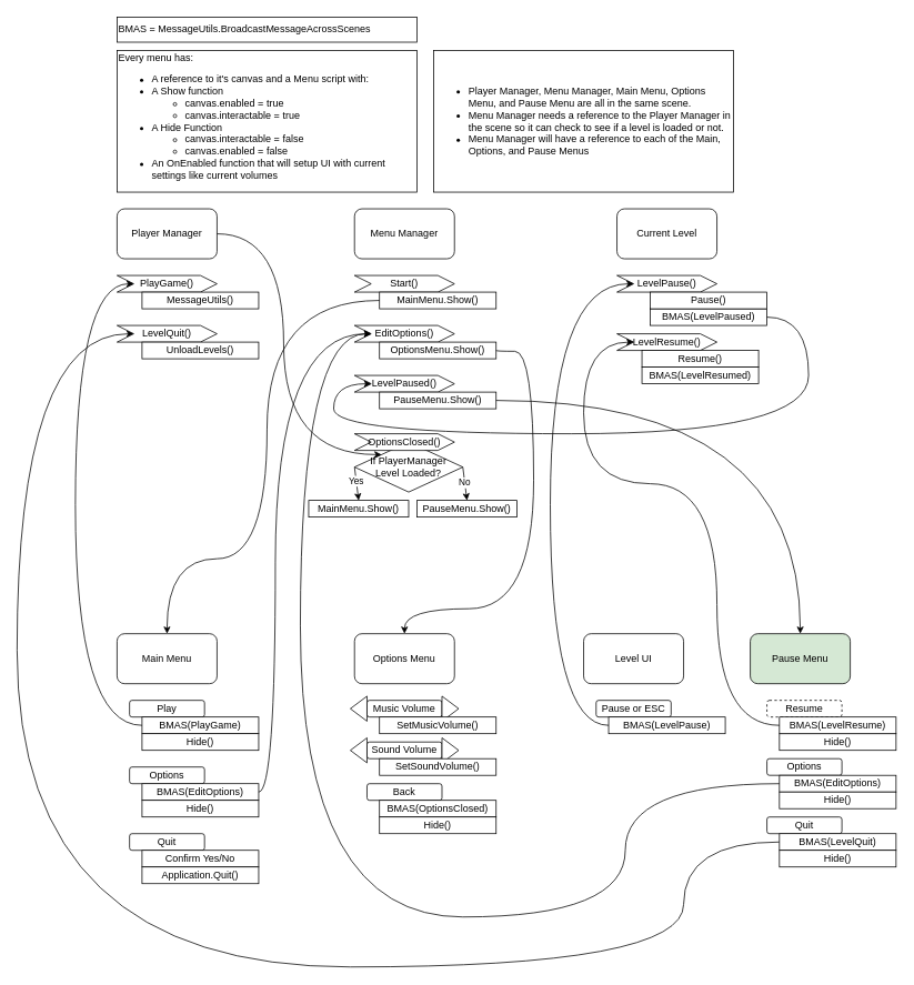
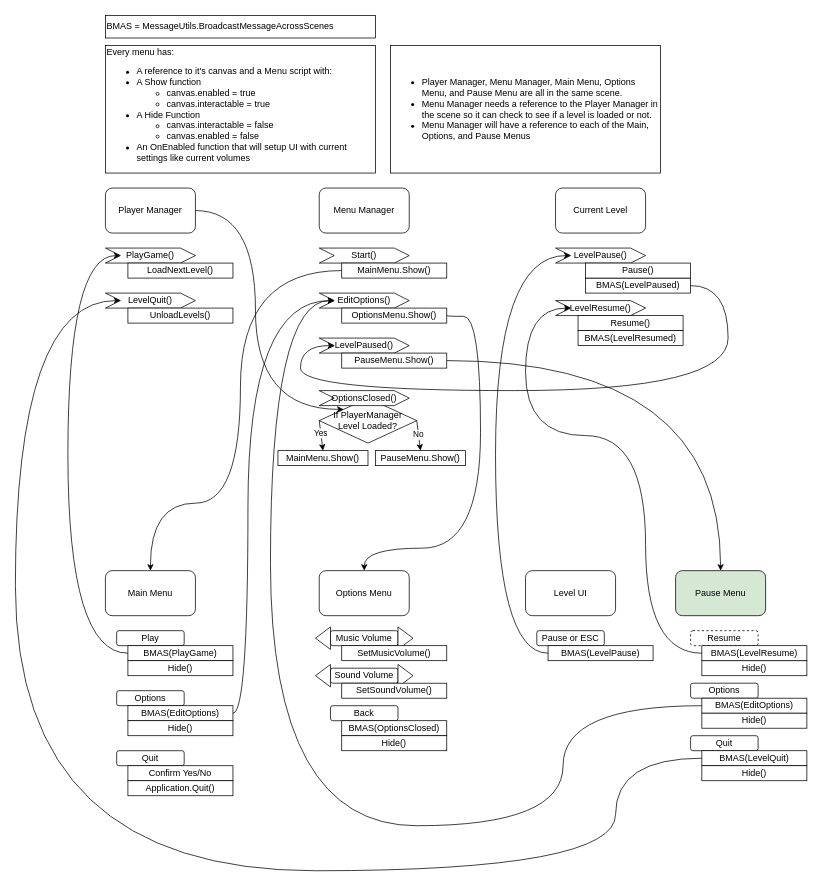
  <mxCell id="0" />
  <mxCell id="1" parent="0" />
  <mxCell id="2" value="Player Manager" style="rounded=1;whiteSpace=wrap;html=1;" vertex="1" parent="1"><mxGeometry y="250" width="120" height="60" as="geometry" x="140" /></mxCell>
  <mxCell id="3" value="Main Menu" style="rounded=1;whiteSpace=wrap;html=1;" vertex="1" parent="1"><mxGeometry y="760" width="120" height="60" as="geometry" x="140" /></mxCell>
  <mxCell id="4" value="Options Menu" style="rounded=1;whiteSpace=wrap;html=1;" vertex="1" parent="1"><mxGeometry x="425" y="760" width="120" height="60" as="geometry" /></mxCell>
  <mxCell id="5" value="Pause Menu" style="rounded=1;whiteSpace=wrap;html=1;fillColor=#d5e8d4;" vertex="1" parent="1"><mxGeometry x="900" y="760" width="120" height="60" as="geometry" /></mxCell>
  <mxCell id="6" value="Level UI" style="rounded=1;whiteSpace=wrap;html=1;" vertex="1" parent="1"><mxGeometry x="700" y="760" width="120" height="60" as="geometry" /></mxCell>
  <mxCell id="7" value="Play" style="rounded=1;whiteSpace=wrap;html=1;" vertex="1" parent="1"><mxGeometry x="155" y="840" width="90" height="20" as="geometry" /></mxCell>
  <mxCell id="8" value="Options" style="rounded=1;whiteSpace=wrap;html=1;" vertex="1" parent="1"><mxGeometry x="155" y="920" width="90" height="20" as="geometry" /></mxCell>
  <mxCell id="9" value="Quit" style="rounded=1;whiteSpace=wrap;html=1;" vertex="1" parent="1"><mxGeometry x="155" y="1000" width="90" height="20" as="geometry" /></mxCell>
  <mxCell id="10" value="Music Volume" style="rounded=1;whiteSpace=wrap;html=1;" vertex="1" parent="1"><mxGeometry x="440" y="840" width="90" height="20" as="geometry" /></mxCell>
  <mxCell id="11" value="Back" style="rounded=1;whiteSpace=wrap;html=1;" vertex="1" parent="1"><mxGeometry x="440" y="940" width="90" height="20" as="geometry" /></mxCell>
  <mxCell id="12" value="Pause or ESC" style="rounded=1;whiteSpace=wrap;html=1;" vertex="1" parent="1"><mxGeometry x="715" y="840" width="90" height="20" as="geometry" /></mxCell>
  <mxCell id="13" value="Resume" style="rounded=1;whiteSpace=wrap;html=1;dashed=1;" vertex="1" parent="1"><mxGeometry x="920" y="840" width="90" height="20" as="geometry" /></mxCell>
  <mxCell id="14" value="Options" style="rounded=1;whiteSpace=wrap;html=1;" vertex="1" parent="1"><mxGeometry x="920" y="910" width="90" height="20" as="geometry" /></mxCell>
  <mxCell id="15" value="Quit" style="rounded=1;whiteSpace=wrap;html=1;" vertex="1" parent="1"><mxGeometry x="920" y="980" width="90" height="20" as="geometry" /></mxCell>
  <mxCell id="16" value="BMAS(PlayGame)" style="rounded=0;whiteSpace=wrap;html=1;strokeColor=default;align=center;verticalAlign=middle;fontFamily=Helvetica;fontSize=12;fontColor=default;fillColor=default;" vertex="1" parent="1"><mxGeometry x="170" y="860" width="140" height="20" as="geometry" /></mxCell>
  <mxCell id="17" value="BMAS(LevelPause)" style="rounded=0;whiteSpace=wrap;html=1;" vertex="1" parent="1"><mxGeometry x="730" y="860" width="140" height="20" as="geometry" /></mxCell>
  <mxCell id="18" value="BMAS = MessageUtils.BroadcastMessageAcrossScenes" style="rounded=0;whiteSpace=wrap;html=1;align=left;" vertex="1" parent="1"><mxGeometry y="20" width="360" height="30" as="geometry" x="140" /></mxCell>
  <mxCell id="19" value="Every menu has:&lt;div&gt;&lt;ul&gt;&lt;li&gt;A reference to it's canvas and a Menu script with:&lt;/li&gt;&lt;li&gt;A Show function&lt;/li&gt;&lt;ul&gt;&lt;li&gt;canvas.enabled = true&lt;/li&gt;&lt;li&gt;canvas.interactable = true&lt;/li&gt;&lt;/ul&gt;&lt;li&gt;A Hide Function&lt;/li&gt;&lt;ul&gt;&lt;li&gt;canvas.interactable = false&lt;/li&gt;&lt;li&gt;canvas.enabled = false&lt;/li&gt;&lt;/ul&gt;&lt;li&gt;An OnEnabled function that will setup UI with current settings like current volumes&lt;/li&gt;&lt;/ul&gt;&lt;/div&gt;" style="rounded=0;whiteSpace=wrap;html=1;align=left;" vertex="1" parent="1"><mxGeometry y="60" width="360" height="170" as="geometry" x="140" /></mxCell>
  <mxCell id="20" value="Start()" style="shape=step;perimeter=stepPerimeter;whiteSpace=wrap;html=1;fixedSize=1;strokeColor=default;align=center;verticalAlign=middle;fontFamily=Helvetica;fontSize=12;fontColor=default;fillColor=default;" vertex="1" parent="1"><mxGeometry x="425" y="330" width="120" height="20" as="geometry" /></mxCell>
  <mxCell id="21" value="Menu Manager" style="rounded=1;whiteSpace=wrap;html=1;" vertex="1" parent="1"><mxGeometry x="425" y="250" width="120" height="60" as="geometry" /></mxCell>
  <mxCell id="22" value="Hide()" style="rounded=0;whiteSpace=wrap;html=1;strokeColor=default;align=center;verticalAlign=middle;fontFamily=Helvetica;fontSize=12;fontColor=default;fillColor=default;" vertex="1" parent="1"><mxGeometry x="170" y="880" width="140" height="20" as="geometry" /></mxCell>
  <mxCell id="23" value="" style="triangle;whiteSpace=wrap;html=1;" vertex="1" parent="1"><mxGeometry x="530" y="835" width="20" height="30" as="geometry" /></mxCell>
  <mxCell id="24" value="" style="triangle;whiteSpace=wrap;html=1;rotation=-180;" vertex="1" parent="1"><mxGeometry x="420" y="835" width="20" height="30" as="geometry" /></mxCell>
  <mxCell id="25" value="Sound Volume" style="rounded=1;whiteSpace=wrap;html=1;" vertex="1" parent="1"><mxGeometry x="440" y="890" width="90" height="20" as="geometry" /></mxCell>
  <mxCell id="26" value="" style="triangle;whiteSpace=wrap;html=1;" vertex="1" parent="1"><mxGeometry x="530" y="885" width="20" height="30" as="geometry" /></mxCell>
  <mxCell id="27" value="" style="triangle;whiteSpace=wrap;html=1;rotation=-180;" vertex="1" parent="1"><mxGeometry x="420" y="885" width="20" height="30" as="geometry" /></mxCell>
  <mxCell id="28" value="SetMusicVolume()" style="rounded=0;whiteSpace=wrap;html=1;" vertex="1" parent="1"><mxGeometry x="455" y="860" width="140" height="20" as="geometry" /></mxCell>
  <mxCell id="29" value="SetSoundVolume()" style="rounded=0;whiteSpace=wrap;html=1;" vertex="1" parent="1"><mxGeometry x="455" y="910" width="140" height="20" as="geometry" /></mxCell>
  <mxCell id="30" value="BMAS(OptionsClosed)" style="rounded=0;whiteSpace=wrap;html=1;" vertex="1" parent="1"><mxGeometry x="455" y="960" width="140" height="20" as="geometry" /></mxCell>
  <mxCell id="31" value="LevelPause()" style="shape=step;perimeter=stepPerimeter;whiteSpace=wrap;html=1;fixedSize=1;" vertex="1" parent="1"><mxGeometry x="740" y="330" width="120" height="20" as="geometry" /></mxCell>
  <mxCell id="32" value="PlayGame()" style="shape=step;perimeter=stepPerimeter;whiteSpace=wrap;html=1;fixedSize=1;" vertex="1" parent="1"><mxGeometry y="330" width="120" height="20" as="geometry" x="140" /></mxCell>
- <mxCell id="33" value="MessageUtils()" style="rounded=0;whiteSpace=wrap;html=1;strokeColor=default;align=center;verticalAlign=middle;fontFamily=Helvetica;fontSize=12;fontColor=default;fillColor=default;" vertex="1" parent="1"><mxGeometry x="170" y="350" width="140" height="20" as="geometry" /></mxCell>
+ <mxCell id="33" value="LoadNextLevel()" style="rounded=0;whiteSpace=wrap;html=1;strokeColor=default;align=center;verticalAlign=middle;fontFamily=Helvetica;fontSize=12;fontColor=default;fillColor=default;" vertex="1" parent="1"><mxGeometry x="170" y="350" width="140" height="20" as="geometry" /></mxCell>
  <mxCell id="34" value="BMAS(EditOptions)" style="rounded=0;whiteSpace=wrap;html=1;strokeColor=default;align=center;verticalAlign=middle;fontFamily=Helvetica;fontSize=12;fontColor=default;fillColor=default;" vertex="1" parent="1"><mxGeometry x="170" y="940" width="140" height="20" as="geometry" /></mxCell>
  <mxCell id="35" value="Hide()" style="rounded=0;whiteSpace=wrap;html=1;strokeColor=default;align=center;verticalAlign=middle;fontFamily=Helvetica;fontSize=12;fontColor=default;fillColor=default;" vertex="1" parent="1"><mxGeometry x="170" y="960" width="140" height="20" as="geometry" /></mxCell>
  <mxCell id="36" value="Confirm Yes/No" style="rounded=0;whiteSpace=wrap;html=1;strokeColor=default;align=center;verticalAlign=middle;fontFamily=Helvetica;fontSize=12;fontColor=default;fillColor=default;" vertex="1" parent="1"><mxGeometry x="170" y="1020" width="140" height="20" as="geometry" /></mxCell>
  <mxCell id="37" value="Application.Quit()" style="rounded=0;whiteSpace=wrap;html=1;strokeColor=default;align=center;verticalAlign=middle;fontFamily=Helvetica;fontSize=12;fontColor=default;fillColor=default;" vertex="1" parent="1"><mxGeometry x="170" y="1040" width="140" height="20" as="geometry" /></mxCell>
  <mxCell id="38" value="MainMenu.Show()" style="rounded=0;whiteSpace=wrap;html=1;strokeColor=default;align=center;verticalAlign=middle;fontFamily=Helvetica;fontSize=12;fontColor=default;fillColor=default;" vertex="1" parent="1"><mxGeometry x="455" y="350" width="140" height="20" as="geometry" /></mxCell>
  <mxCell id="39" value="LevelPaused()" style="shape=step;perimeter=stepPerimeter;whiteSpace=wrap;html=1;fixedSize=1;" vertex="1" parent="1"><mxGeometry x="425" y="450" width="120" height="20" as="geometry" /></mxCell>
  <mxCell id="40" value="PauseMenu.Show()" style="rounded=0;whiteSpace=wrap;html=1;strokeColor=default;align=center;verticalAlign=middle;fontFamily=Helvetica;fontSize=12;fontColor=default;fillColor=default;" vertex="1" parent="1"><mxGeometry x="455" y="470" width="140" height="20" as="geometry" /></mxCell>
  <mxCell id="41" value="EditOptions()" style="shape=step;perimeter=stepPerimeter;whiteSpace=wrap;html=1;fixedSize=1;" vertex="1" parent="1"><mxGeometry x="425" y="390" width="120" height="20" as="geometry" /></mxCell>
  <mxCell id="42" value="OptionsMenu.Show()" style="rounded=0;whiteSpace=wrap;html=1;strokeColor=default;align=center;verticalAlign=middle;fontFamily=Helvetica;fontSize=12;fontColor=default;fillColor=default;" vertex="1" parent="1"><mxGeometry x="455" y="410" width="140" height="20" as="geometry" /></mxCell>
  <mxCell id="43" style="edgeStyle=orthogonalEdgeStyle;rounded=0;orthogonalLoop=1;jettySize=auto;html=1;exitX=0;exitY=0.5;exitDx=0;exitDy=0;entryX=0;entryY=0.5;entryDx=0;entryDy=0;curved=1;" edge="1" parent="1" source="44" target="45"><mxGeometry relative="1" as="geometry"><Array as="points"><mxPoint x="820" y="1010" /><mxPoint x="820" y="1160" /><mxPoint x="20" y="1160" /><mxPoint x="20" y="400" /></Array></mxGeometry></mxCell>
  <mxCell id="44" value="BMAS(LevelQuit)" style="rounded=0;whiteSpace=wrap;html=1;" vertex="1" parent="1"><mxGeometry x="935" y="1000" width="140" height="20" as="geometry" /></mxCell>
  <mxCell id="45" value="LevelQuit()" style="shape=step;perimeter=stepPerimeter;whiteSpace=wrap;html=1;fixedSize=1;" vertex="1" parent="1"><mxGeometry y="390" width="120" height="20" as="geometry" x="140" /></mxCell>
  <mxCell id="46" value="UnloadLevels()" style="rounded=0;whiteSpace=wrap;html=1;strokeColor=default;align=center;verticalAlign=middle;fontFamily=Helvetica;fontSize=12;fontColor=default;fillColor=default;" vertex="1" parent="1"><mxGeometry x="170" y="410" width="140" height="20" as="geometry" /></mxCell>
  <mxCell id="47" value="Hide()" style="rounded=0;whiteSpace=wrap;html=1;strokeColor=default;align=center;verticalAlign=middle;fontFamily=Helvetica;fontSize=12;fontColor=default;fillColor=default;" vertex="1" parent="1"><mxGeometry x="455" y="980" width="140" height="20" as="geometry" /></mxCell>
  <mxCell id="48" value="Hide()" style="rounded=0;whiteSpace=wrap;html=1;strokeColor=default;align=center;verticalAlign=middle;fontFamily=Helvetica;fontSize=12;fontColor=default;fillColor=default;" vertex="1" parent="1"><mxGeometry x="935" y="1020" width="140" height="20" as="geometry" /></mxCell>
  <mxCell id="49" value="BMAS(EditOptions)" style="rounded=0;whiteSpace=wrap;html=1;strokeColor=default;align=center;verticalAlign=middle;fontFamily=Helvetica;fontSize=12;fontColor=default;fillColor=default;" vertex="1" parent="1"><mxGeometry x="935" y="930" width="140" height="20" as="geometry" /></mxCell>
  <mxCell id="50" value="Hide()" style="rounded=0;whiteSpace=wrap;html=1;strokeColor=default;align=center;verticalAlign=middle;fontFamily=Helvetica;fontSize=12;fontColor=default;fillColor=default;" vertex="1" parent="1"><mxGeometry x="935" y="950" width="140" height="20" as="geometry" /></mxCell>
  <mxCell id="51" value="Hide()" style="rounded=0;whiteSpace=wrap;html=1;strokeColor=default;align=center;verticalAlign=middle;fontFamily=Helvetica;fontSize=12;fontColor=default;fillColor=default;" vertex="1" parent="1"><mxGeometry x="935" y="880" width="140" height="20" as="geometry" /></mxCell>
  <mxCell id="52" value="BMAS(LevelResume)" style="rounded=0;whiteSpace=wrap;html=1;" vertex="1" parent="1"><mxGeometry x="935" y="860" width="140" height="20" as="geometry" /></mxCell>
  <mxCell id="53" value="Current Level" style="rounded=1;whiteSpace=wrap;html=1;" vertex="1" parent="1"><mxGeometry x="740" y="250" width="120" height="60" as="geometry" /></mxCell>
  <mxCell id="54" value="BMAS(LevelPaused)" style="rounded=0;whiteSpace=wrap;html=1;" vertex="1" parent="1"><mxGeometry x="780" y="370" width="140" height="20" as="geometry" /></mxCell>
  <mxCell id="55" value="Pause()" style="rounded=0;whiteSpace=wrap;html=1;" vertex="1" parent="1"><mxGeometry x="780" y="350" width="140" height="20" as="geometry" /></mxCell>
  <mxCell id="56" value="LevelResume()" style="shape=step;perimeter=stepPerimeter;whiteSpace=wrap;html=1;fixedSize=1;" vertex="1" parent="1"><mxGeometry x="740" y="400" width="120" height="20" as="geometry" /></mxCell>
  <mxCell id="57" value="Resume()" style="rounded=0;whiteSpace=wrap;html=1;" vertex="1" parent="1"><mxGeometry x="770" y="420" width="140" height="20" as="geometry" /></mxCell>
  <mxCell id="58" value="BMAS(LevelResumed)" style="rounded=0;whiteSpace=wrap;html=1;" vertex="1" parent="1"><mxGeometry x="770" y="440" width="140" height="20" as="geometry" /></mxCell>
  <mxCell id="59" value="" style="endArrow=classic;html=1;rounded=0;exitX=0;exitY=0.5;exitDx=0;exitDy=0;entryX=0;entryY=0.5;entryDx=0;entryDy=0;edgeStyle=orthogonalEdgeStyle;curved=1;" edge="1" parent="1" source="16" target="32"><mxGeometry width="50" height="50" relative="1" as="geometry"><mxPoint x="450" y="630" as="sourcePoint" /><mxPoint x="500" y="580" as="targetPoint" /><Array as="points"><mxPoint x="90" y="870" /><mxPoint x="90" y="340" /></Array></mxGeometry></mxCell>
  <mxCell id="60" value="" style="endArrow=classic;html=1;rounded=0;exitX=1;exitY=0.5;exitDx=0;exitDy=0;entryX=0;entryY=0.5;entryDx=0;entryDy=0;edgeStyle=orthogonalEdgeStyle;curved=1;" edge="1" parent="1" source="34" target="41"><mxGeometry width="50" height="50" relative="1" as="geometry"><mxPoint x="450" y="630" as="sourcePoint" /><mxPoint x="500" y="580" as="targetPoint" /><Array as="points"><mxPoint x="330" y="950" /><mxPoint x="330" y="400" /></Array></mxGeometry></mxCell>
  <mxCell id="61" value="" style="endArrow=classic;html=1;rounded=0;entryX=0;entryY=0.5;entryDx=0;entryDy=0;exitX=0;exitY=0.5;exitDx=0;exitDy=0;edgeStyle=orthogonalEdgeStyle;curved=1;" edge="1" parent="1" source="17" target="31"><mxGeometry width="50" height="50" relative="1" as="geometry"><mxPoint x="690" y="570" as="sourcePoint" /><mxPoint x="740" y="520" as="targetPoint" /><Array as="points"><mxPoint x="660" y="870" /><mxPoint x="660" y="340" /></Array></mxGeometry></mxCell>
  <mxCell id="62" value="" style="endArrow=classic;html=1;rounded=0;entryX=0;entryY=0.5;entryDx=0;entryDy=0;exitX=0;exitY=0.5;exitDx=0;exitDy=0;edgeStyle=orthogonalEdgeStyle;curved=1;" edge="1" parent="1" source="52" target="56"><mxGeometry width="50" height="50" relative="1" as="geometry"><mxPoint x="690" y="570" as="sourcePoint" /><mxPoint x="740" y="520" as="targetPoint" /><Array as="points"><mxPoint x="860" y="870" /><mxPoint x="860" y="580" /><mxPoint x="700" y="580" /><mxPoint x="700" y="410" /></Array></mxGeometry></mxCell>
  <mxCell id="63" value="" style="endArrow=classic;html=1;rounded=0;entryX=0;entryY=0.5;entryDx=0;entryDy=0;exitX=0;exitY=0.5;exitDx=0;exitDy=0;edgeStyle=orthogonalEdgeStyle;curved=1;" edge="1" parent="1" source="49" target="41"><mxGeometry width="50" height="50" relative="1" as="geometry"><mxPoint x="610" y="650" as="sourcePoint" /><mxPoint x="660" y="600" as="targetPoint" /><Array as="points"><mxPoint x="750" y="940" /><mxPoint x="750" y="1100" /><mxPoint x="360" y="1100" /><mxPoint x="360" y="400" /></Array></mxGeometry></mxCell>
  <mxCell id="64" value="" style="endArrow=classic;html=1;rounded=0;entryX=0;entryY=0.5;entryDx=0;entryDy=0;exitX=1;exitY=0.5;exitDx=0;exitDy=0;edgeStyle=orthogonalEdgeStyle;curved=1;" edge="1" parent="1" source="54" target="39"><mxGeometry width="50" height="50" relative="1" as="geometry"><mxPoint x="600" y="560" as="sourcePoint" /><mxPoint x="650" y="510" as="targetPoint" /><Array as="points"><mxPoint x="970" y="380" /><mxPoint x="970" y="520" /><mxPoint x="400" y="520" /><mxPoint x="400" y="460" /></Array></mxGeometry></mxCell>
  <mxCell id="65" value="" style="endArrow=classic;html=1;rounded=0;entryX=0.5;entryY=0;entryDx=0;entryDy=0;exitX=0;exitY=0.5;exitDx=0;exitDy=0;edgeStyle=orthogonalEdgeStyle;curved=1;" edge="1" parent="1" source="38" target="3"><mxGeometry width="50" height="50" relative="1" as="geometry"><mxPoint x="550" y="620" as="sourcePoint" /><mxPoint x="600" y="570" as="targetPoint" /><Array as="points"><mxPoint x="320" y="360" /><mxPoint x="320" y="670" /><mxPoint x="200" y="670" /></Array></mxGeometry></mxCell>
  <mxCell id="66" value="" style="endArrow=classic;html=1;rounded=0;entryX=0.5;entryY=0;entryDx=0;entryDy=0;edgeStyle=orthogonalEdgeStyle;curved=1;" edge="1" parent="1" target="4"><mxGeometry width="50" height="50" relative="1" as="geometry"><mxPoint x="595" y="420" as="sourcePoint" /><mxPoint x="670" y="600" as="targetPoint" /><Array as="points"><mxPoint x="640" y="421" /><mxPoint x="640" y="730" /><mxPoint x="485" y="730" /></Array></mxGeometry></mxCell>
  <mxCell id="67" value="" style="endArrow=classic;html=1;rounded=0;entryX=0.5;entryY=0;entryDx=0;entryDy=0;exitX=1;exitY=0.5;exitDx=0;exitDy=0;edgeStyle=orthogonalEdgeStyle;curved=1;" edge="1" parent="1" source="40" target="5"><mxGeometry width="50" height="50" relative="1" as="geometry"><mxPoint x="620" y="650" as="sourcePoint" /><mxPoint x="670" y="600" as="targetPoint" /></mxGeometry></mxCell>
  <mxCell id="68" value="If PlayerManager&lt;div&gt;Level Loaded?&lt;/div&gt;" style="rhombus;whiteSpace=wrap;html=1;" vertex="1" parent="1"><mxGeometry x="425" y="530" width="130" height="60" as="geometry" /></mxCell>
  <mxCell id="69" value="" style="endArrow=classic;html=1;rounded=0;entryX=0;entryY=0;entryDx=0;entryDy=0;exitX=1;exitY=0.5;exitDx=0;exitDy=0;edgeStyle=orthogonalEdgeStyle;curved=1;" edge="1" parent="1" source="2" target="68"><mxGeometry width="50" height="50" relative="1" as="geometry"><mxPoint x="570" y="670" as="sourcePoint" /><mxPoint x="440" y="610" as="targetPoint" /><Array as="points"><mxPoint x="340" y="280" /><mxPoint x="340" y="545" /></Array></mxGeometry></mxCell>
  <mxCell id="70" value="OptionsClosed()" style="shape=step;perimeter=stepPerimeter;whiteSpace=wrap;html=1;fixedSize=1;strokeColor=default;align=center;verticalAlign=middle;fontFamily=Helvetica;fontSize=12;fontColor=default;fillColor=default;" vertex="1" parent="1"><mxGeometry x="425" y="520" width="120" height="20" as="geometry" /></mxCell>
  <mxCell id="71" value="" style="endArrow=classic;html=1;rounded=0;exitX=1;exitY=0.5;exitDx=0;exitDy=0;entryX=0.5;entryY=0;entryDx=0;entryDy=0;" edge="1" parent="1" source="68" target="76"><mxGeometry width="50" height="50" relative="1" as="geometry"><mxPoint x="520" y="600" as="sourcePoint" /><mxPoint x="570" y="600" as="targetPoint" /></mxGeometry></mxCell>
  <mxCell id="72" value="No" style="edgeLabel;html=1;align=center;verticalAlign=middle;resizable=0;points=[];" vertex="1" connectable="0" parent="71"><mxGeometry x="-0.046" y="-1" relative="1" as="geometry"><mxPoint as="offset" /></mxGeometry></mxCell>
  <mxCell id="73" value="" style="endArrow=classic;html=1;rounded=0;exitX=0;exitY=0.5;exitDx=0;exitDy=0;entryX=0.5;entryY=0;entryDx=0;entryDy=0;" edge="1" parent="1" source="68" target="75"><mxGeometry width="50" height="50" relative="1" as="geometry"><mxPoint x="520" y="600" as="sourcePoint" /><mxPoint x="410" y="600" as="targetPoint" /></mxGeometry></mxCell>
  <mxCell id="74" value="Yes" style="edgeLabel;html=1;align=center;verticalAlign=middle;resizable=0;points=[];" vertex="1" connectable="0" parent="73"><mxGeometry x="-0.133" y="-1" relative="1" as="geometry"><mxPoint as="offset" /></mxGeometry></mxCell>
  <mxCell id="75" value="MainMenu.Show()" style="rounded=0;whiteSpace=wrap;html=1;strokeColor=default;align=center;verticalAlign=middle;fontFamily=Helvetica;fontSize=12;fontColor=default;fillColor=default;" vertex="1" parent="1"><mxGeometry x="370" y="600" width="120" height="20" as="geometry" /></mxCell>
  <mxCell id="76" value="PauseMenu.Show()" style="rounded=0;whiteSpace=wrap;html=1;strokeColor=default;align=center;verticalAlign=middle;fontFamily=Helvetica;fontSize=12;fontColor=default;fillColor=default;" vertex="1" parent="1"><mxGeometry x="500" y="600" width="120" height="20" as="geometry" /></mxCell>
  <mxCell id="77" value="&lt;ul&gt;&lt;li&gt;Player Manager, Menu Manager, Main Menu, Options Menu, and Pause Menu are all in the same scene.&lt;/li&gt;&lt;li&gt;Menu Manager needs a reference to the Player Manager in the scene so it can check to see if a level is loaded or not.&lt;/li&gt;&lt;li&gt;Menu Manager will have a reference to each of the Main, Options, and Pause Menus&lt;/li&gt;&lt;/ul&gt;" style="rounded=0;whiteSpace=wrap;html=1;align=left;" vertex="1" parent="1"><mxGeometry x="520" y="60" width="360" height="170" as="geometry" /></mxCell>
